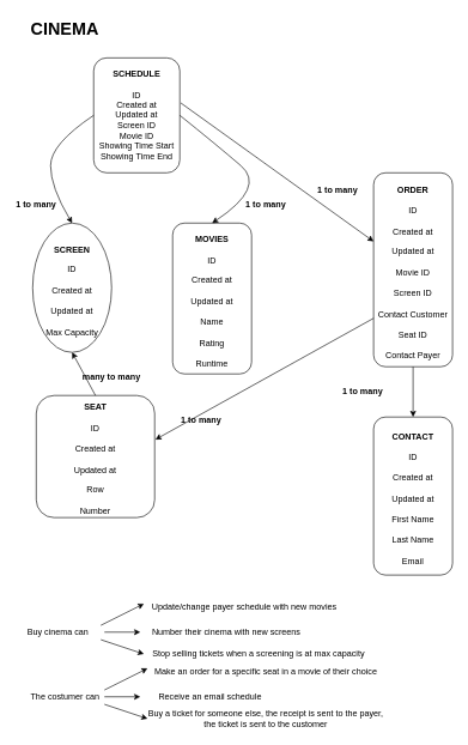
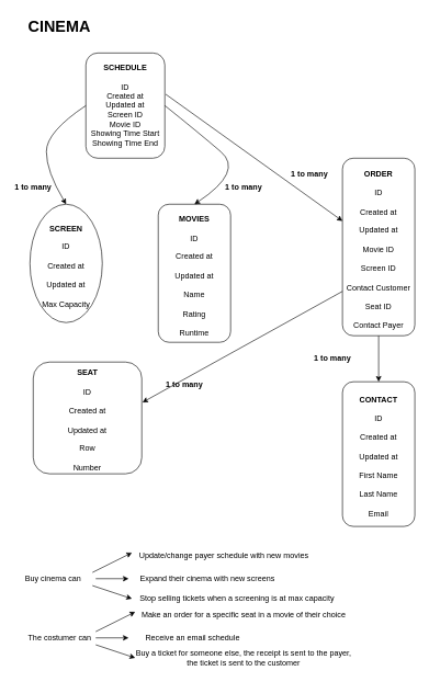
  <mxCell id="0" />
  <mxCell id="1" parent="0" />
  <mxCell id="2" value="&lt;b&gt;SCHEDULE&lt;/b&gt;&lt;br&gt;&lt;br&gt;ID&lt;br&gt;Created at&lt;br&gt;Updated at&lt;br&gt;Screen ID&lt;br&gt;Movie ID&lt;br&gt;Showing Time Start&lt;br&gt;Showing Time End" style="rounded=1;whiteSpace=wrap;html=1;" vertex="1" parent="1"><mxGeometry x="130" y="80" width="120" height="160" as="geometry" /></mxCell>
  <mxCell id="3" value="&lt;font style=&quot;font-size: 24px;&quot;&gt;&lt;b&gt;CINEMA&lt;/b&gt;&lt;/font&gt;" style="text;html=1;strokeColor=none;fillColor=none;align=center;verticalAlign=middle;whiteSpace=wrap;rounded=0;" vertex="1" parent="1"><mxGeometry x="30" y="20" width="120" height="40" as="geometry" /></mxCell>
  <mxCell id="4" value="&lt;font style=&quot;font-size: 12px;&quot;&gt;&lt;b&gt;SCREEN&lt;/b&gt;&lt;br&gt;ID&lt;br&gt;Created at&lt;br&gt;Updated at&lt;br&gt;Max Capacity&lt;br&gt;&lt;/font&gt;" style="ellipse;whiteSpace=wrap;html=1;fontSize=24;" vertex="1" parent="1"><mxGeometry x="45" y="310" width="110" height="180" as="geometry" /></mxCell>
  <mxCell id="5" value="&lt;font style=&quot;font-size: 12px;&quot;&gt;&lt;b&gt;MOVIES&lt;/b&gt;&lt;br&gt;ID&lt;br&gt;Created at&lt;br&gt;Updated at&lt;br&gt;Name&lt;br&gt;Rating&lt;br&gt;Runtime&lt;br&gt;&lt;/font&gt;" style="rounded=1;whiteSpace=wrap;html=1;fontSize=24;" vertex="1" parent="1"><mxGeometry x="240" y="310" width="110" height="210" as="geometry" /></mxCell>
  <mxCell id="6" value="&lt;font style=&quot;font-size: 12px;&quot;&gt;&lt;b&gt;CONTACT&lt;/b&gt;&lt;br&gt;ID&lt;br&gt;Created at&lt;br&gt;Updated at&lt;br&gt;First Name&lt;br&gt;Last Name&lt;br&gt;Email&lt;br&gt;&lt;/font&gt;" style="rounded=1;whiteSpace=wrap;html=1;fontSize=24;" vertex="1" parent="1"><mxGeometry x="520" y="580" width="110" height="220" as="geometry" /></mxCell>
  <mxCell id="7" value="&lt;font style=&quot;font-size: 12px;&quot;&gt;&lt;b&gt;ORDER&lt;/b&gt;&lt;br&gt;ID&lt;br&gt;Created at&lt;br&gt;Updated at&lt;br&gt;Movie ID&lt;br&gt;Screen ID&lt;br&gt;Contact Customer&lt;br&gt;Seat ID&lt;br&gt;Contact Payer&lt;br&gt;&lt;/font&gt;" style="rounded=1;whiteSpace=wrap;html=1;fontSize=24;" vertex="1" parent="1"><mxGeometry x="520" y="240" width="110" height="270" as="geometry" /></mxCell>
  <mxCell id="8" value="" style="curved=1;endArrow=classic;html=1;rounded=0;fontSize=12;exitX=0;exitY=0.5;exitDx=0;exitDy=0;entryX=0.5;entryY=0;entryDx=0;entryDy=0;" edge="1" parent="1" source="2" target="4"><mxGeometry width="50" height="50" relative="1" as="geometry"><mxPoint x="400" y="350" as="sourcePoint" /><mxPoint x="40" y="410" as="targetPoint" /><Array as="points"><mxPoint x="70" y="200" /><mxPoint x="70" y="260" /></Array></mxGeometry></mxCell>
  <mxCell id="9" value="&lt;b&gt;1 to many&lt;/b&gt;" style="text;html=1;strokeColor=none;fillColor=none;align=center;verticalAlign=middle;whiteSpace=wrap;rounded=0;fontSize=12;" vertex="1" parent="1"><mxGeometry x="20" y="270" width="60" height="30" as="geometry" /></mxCell>
  <mxCell id="10" value="" style="curved=1;endArrow=classic;html=1;rounded=0;fontSize=12;exitX=1;exitY=0.5;exitDx=0;exitDy=0;entryX=0.5;entryY=0;entryDx=0;entryDy=0;" edge="1" parent="1" source="2" target="5"><mxGeometry width="50" height="50" relative="1" as="geometry"><mxPoint x="140" y="170" as="sourcePoint" /><mxPoint x="110" y="320" as="targetPoint" /><Array as="points"><mxPoint x="300" y="200" /><mxPoint x="370" y="260" /></Array></mxGeometry></mxCell>
  <mxCell id="11" value="&lt;b&gt;1 to many&lt;/b&gt;" style="text;html=1;strokeColor=none;fillColor=none;align=center;verticalAlign=middle;whiteSpace=wrap;rounded=0;fontSize=12;" vertex="1" parent="1"><mxGeometry x="340" y="270" width="60" height="30" as="geometry" /></mxCell>
  <mxCell id="12" value="" style="endArrow=classic;html=1;rounded=0;fontSize=12;exitX=1.011;exitY=0.392;exitDx=0;exitDy=0;exitPerimeter=0;" edge="1" parent="1" source="2" target="7"><mxGeometry width="50" height="50" relative="1" as="geometry"><mxPoint x="400" y="350" as="sourcePoint" /><mxPoint x="450" y="300" as="targetPoint" /></mxGeometry></mxCell>
  <mxCell id="13" value="&lt;b&gt;1 to many&lt;/b&gt;" style="text;html=1;strokeColor=none;fillColor=none;align=center;verticalAlign=middle;whiteSpace=wrap;rounded=0;fontSize=12;" vertex="1" parent="1"><mxGeometry x="440" y="250" width="60" height="30" as="geometry" /></mxCell>
  <mxCell id="14" value="&lt;font style=&quot;font-size: 12px;&quot;&gt;&lt;b&gt;SEAT&lt;/b&gt;&lt;br&gt;ID&lt;br&gt;Created at&lt;br&gt;Updated at&lt;br&gt;Row&lt;br&gt;Number&lt;br&gt;&lt;/font&gt;" style="rounded=1;whiteSpace=wrap;html=1;fontSize=24;" vertex="1" parent="1"><mxGeometry x="50" y="550" width="165" height="170" as="geometry" /></mxCell>
- <mxCell id="15" value="" style="endArrow=classic;html=1;rounded=0;fontSize=12;exitX=0.5;exitY=0;exitDx=0;exitDy=0;entryX=0.5;entryY=1;entryDx=0;entryDy=0;" edge="1" parent="1" source="14" target="4"><mxGeometry width="50" height="50" relative="1" as="geometry"><mxPoint x="400" y="360" as="sourcePoint" /><mxPoint x="450" y="310" as="targetPoint" /></mxGeometry></mxCell>
- <mxCell id="16" value="&lt;b&gt;many to many&lt;/b&gt;" style="text;html=1;strokeColor=none;fillColor=none;align=center;verticalAlign=middle;whiteSpace=wrap;rounded=0;fontSize=12;" vertex="1" parent="1"><mxGeometry x="110" y="510" width="90" height="30" as="geometry" /></mxCell>
  <mxCell id="17" value="" style="endArrow=classic;html=1;rounded=0;fontSize=12;exitX=0;exitY=0.75;exitDx=0;exitDy=0;entryX=1.006;entryY=0.361;entryDx=0;entryDy=0;entryPerimeter=0;" edge="1" parent="1" source="7" target="14"><mxGeometry width="50" height="50" relative="1" as="geometry"><mxPoint x="400" y="360" as="sourcePoint" /><mxPoint x="170" y="600" as="targetPoint" /></mxGeometry></mxCell>
  <mxCell id="18" value="&lt;b&gt;1 to many&lt;/b&gt;" style="text;html=1;strokeColor=none;fillColor=none;align=center;verticalAlign=middle;whiteSpace=wrap;rounded=0;fontSize=12;" vertex="1" parent="1"><mxGeometry x="475" y="530" width="60" height="30" as="geometry" /></mxCell>
  <mxCell id="19" value="&lt;b&gt;1 to many&lt;/b&gt;" style="text;html=1;strokeColor=none;fillColor=none;align=center;verticalAlign=middle;whiteSpace=wrap;rounded=0;fontSize=12;" vertex="1" parent="1"><mxGeometry x="250" y="570" width="60" height="30" as="geometry" /></mxCell>
  <mxCell id="20" value="Buy cinema can" style="text;html=1;align=center;verticalAlign=middle;resizable=0;points=[];autosize=1;strokeColor=none;fillColor=none;fontSize=12;" vertex="1" parent="1"><mxGeometry x="30" y="870" width="100" height="20" as="geometry" /></mxCell>
  <mxCell id="21" value="" style="endArrow=classic;html=1;rounded=0;fontSize=12;" edge="1" parent="1"><mxGeometry width="50" height="50" relative="1" as="geometry"><mxPoint x="140" y="870" as="sourcePoint" /><mxPoint x="200" y="840" as="targetPoint" /></mxGeometry></mxCell>
  <mxCell id="22" value="" style="endArrow=classic;html=1;rounded=0;fontSize=12;" edge="1" parent="1"><mxGeometry width="50" height="50" relative="1" as="geometry"><mxPoint x="145" y="969.5" as="sourcePoint" /><mxPoint x="195" y="969.5" as="targetPoint" /></mxGeometry></mxCell>
  <mxCell id="23" value="" style="endArrow=classic;html=1;rounded=0;fontSize=12;" edge="1" parent="1"><mxGeometry width="50" height="50" relative="1" as="geometry"><mxPoint x="140" y="890" as="sourcePoint" /><mxPoint x="200" y="910" as="targetPoint" /></mxGeometry></mxCell>
  <mxCell id="24" value="Update/change payer schedule with new movies" style="text;html=1;strokeColor=none;fillColor=none;align=center;verticalAlign=middle;whiteSpace=wrap;rounded=0;fontSize=12;" vertex="1" parent="1"><mxGeometry x="210" y="830" width="260" height="30" as="geometry" /></mxCell>
- <mxCell id="25" value="Number their cinema with new screens" style="text;html=1;strokeColor=none;fillColor=none;align=center;verticalAlign=middle;whiteSpace=wrap;rounded=0;fontSize=12;" vertex="1" parent="1"><mxGeometry x="200" y="865" width="230" height="30" as="geometry" /></mxCell>
+ <mxCell id="25" value="Expand their cinema with new screens" style="text;html=1;strokeColor=none;fillColor=none;align=center;verticalAlign=middle;whiteSpace=wrap;rounded=0;fontSize=12;" vertex="1" parent="1"><mxGeometry x="200" y="865" width="230" height="30" as="geometry" /></mxCell>
  <mxCell id="26" value="The costumer can" style="text;html=1;align=center;verticalAlign=middle;resizable=0;points=[];autosize=1;strokeColor=none;fillColor=none;fontSize=12;" vertex="1" parent="1"><mxGeometry x="35" y="960" width="110" height="20" as="geometry" /></mxCell>
  <mxCell id="27" value="" style="endArrow=classic;html=1;rounded=0;fontSize=12;" edge="1" parent="1"><mxGeometry width="50" height="50" relative="1" as="geometry"><mxPoint x="145" y="960" as="sourcePoint" /><mxPoint x="205" y="930" as="targetPoint" /></mxGeometry></mxCell>
  <mxCell id="28" value="" style="endArrow=classic;html=1;rounded=0;fontSize=12;" edge="1" parent="1"><mxGeometry width="50" height="50" relative="1" as="geometry"><mxPoint x="145" y="879.5" as="sourcePoint" /><mxPoint x="195" y="879.5" as="targetPoint" /></mxGeometry></mxCell>
  <mxCell id="29" value="" style="endArrow=classic;html=1;rounded=0;fontSize=12;" edge="1" parent="1"><mxGeometry width="50" height="50" relative="1" as="geometry"><mxPoint x="145" y="980" as="sourcePoint" /><mxPoint x="205" y="1000" as="targetPoint" /></mxGeometry></mxCell>
  <mxCell id="30" value="Make an order for a specific seat in a movie of their choice" style="text;html=1;strokeColor=none;fillColor=none;align=center;verticalAlign=middle;whiteSpace=wrap;rounded=0;fontSize=12;" vertex="1" parent="1"><mxGeometry x="205" y="920" width="330" height="30" as="geometry" /></mxCell>
  <mxCell id="31" value="Receive an email schedule" style="text;html=1;strokeColor=none;fillColor=none;align=center;verticalAlign=middle;whiteSpace=wrap;rounded=0;fontSize=12;" vertex="1" parent="1"><mxGeometry x="205" y="955" width="175" height="30" as="geometry" /></mxCell>
  <mxCell id="32" value="Buy a ticket for someone else, the receipt is sent to the payer, the ticket is sent to the customer" style="text;html=1;strokeColor=none;fillColor=none;align=center;verticalAlign=middle;whiteSpace=wrap;rounded=0;fontSize=12;" vertex="1" parent="1"><mxGeometry x="205" y="985" width="330" height="30" as="geometry" /></mxCell>
  <mxCell id="33" value="Stop selling tickets when a screening is at max capacity" style="text;html=1;strokeColor=none;fillColor=none;align=center;verticalAlign=middle;whiteSpace=wrap;rounded=0;fontSize=12;" vertex="1" parent="1"><mxGeometry x="200" y="895" width="320" height="30" as="geometry" /></mxCell>
  <mxCell id="34" value="" style="endArrow=classic;html=1;rounded=0;fontSize=12;exitX=0.5;exitY=1;exitDx=0;exitDy=0;entryX=0.5;entryY=0;entryDx=0;entryDy=0;" edge="1" parent="1" source="7" target="6"><mxGeometry width="50" height="50" relative="1" as="geometry"><mxPoint x="400" y="450" as="sourcePoint" /><mxPoint x="450" y="400" as="targetPoint" /></mxGeometry></mxCell>
